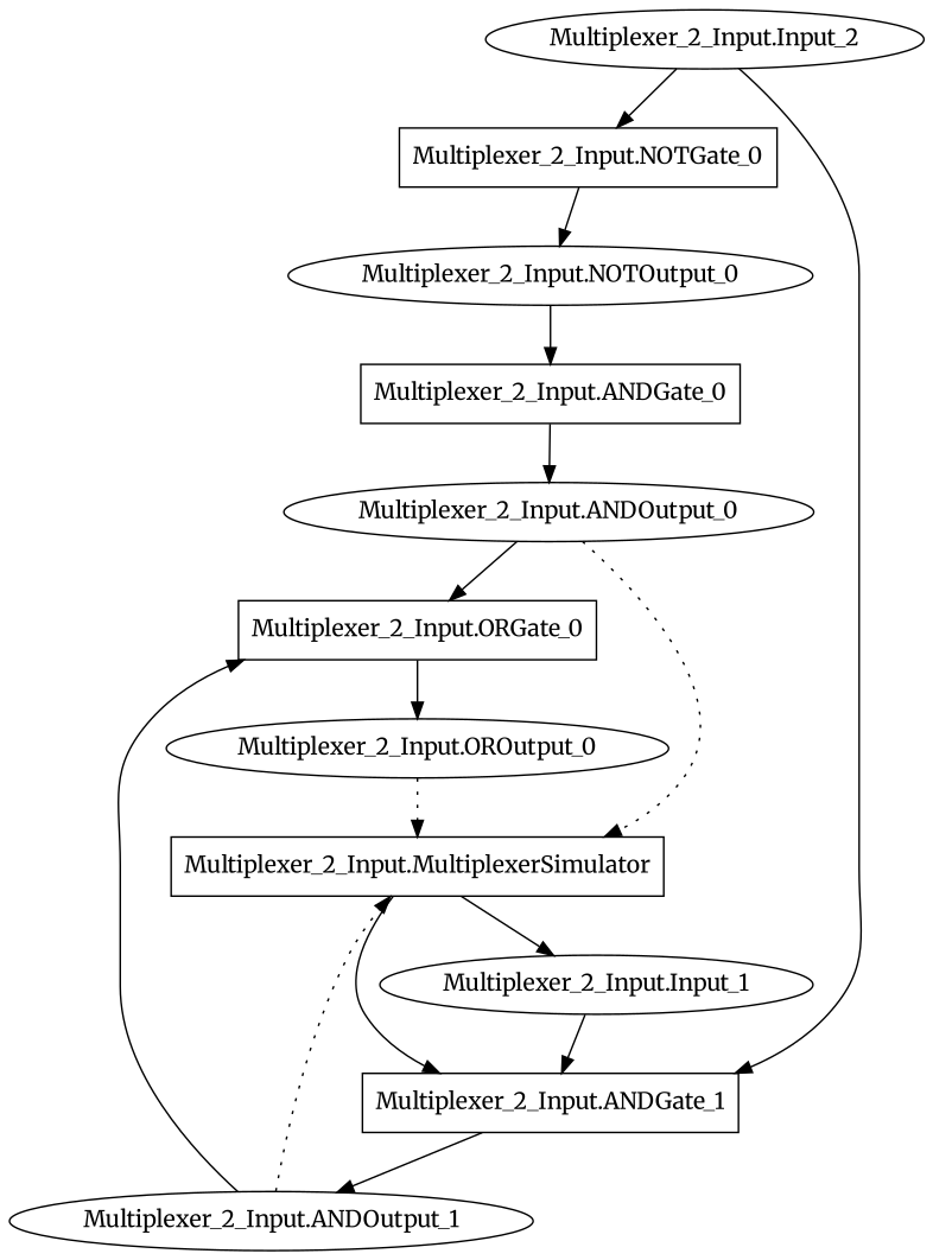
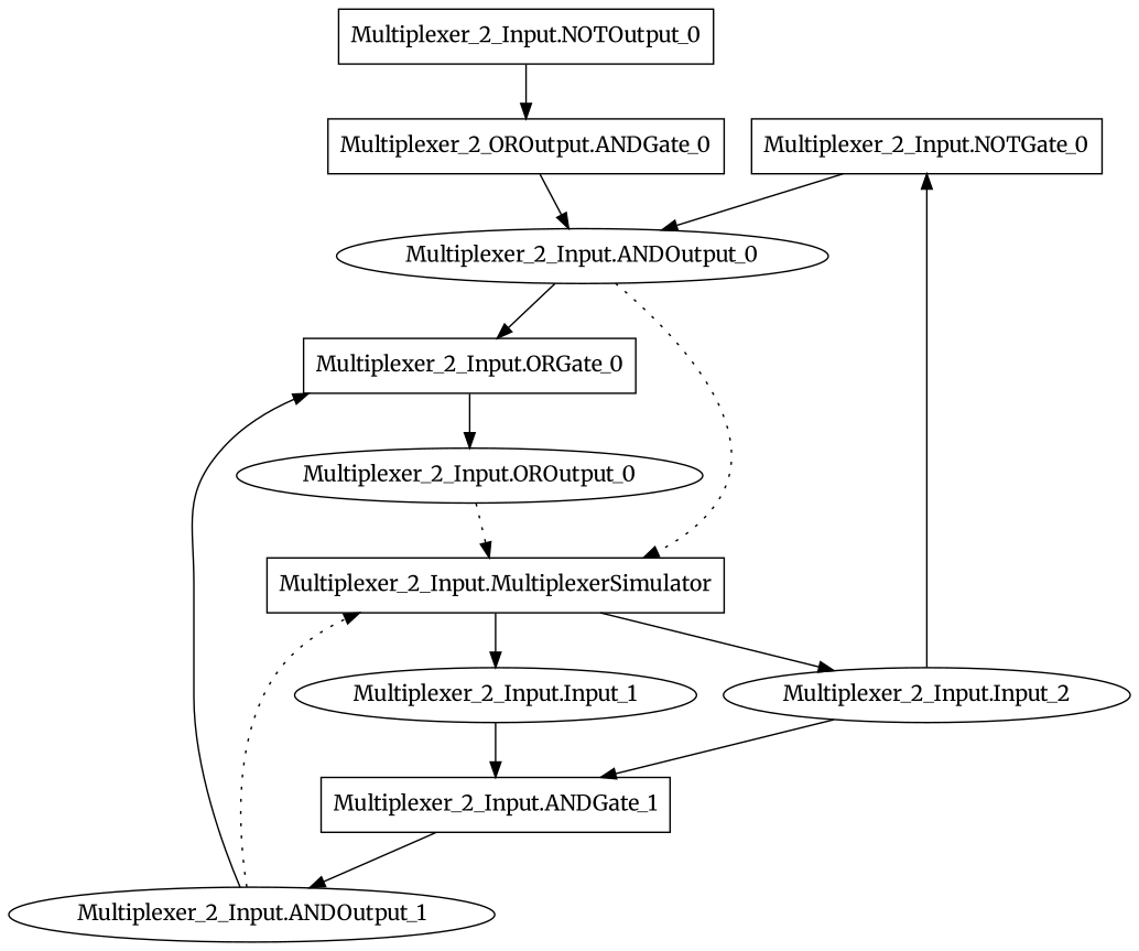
  digraph {
    fontname=Merriweather
    node [fontname=Merriweather shape=oval]
    edge [fontname=Merriweather]
    "Multiplexer_2_Input.NOTGate_0" [shape=box]
    "Multiplexer_2_Input.Input_2"
    "Multiplexer_2_Input.ANDGate_1" [shape=box]
-   "Multiplexer_2_Input.NOTOutput_0"
+   "Multiplexer_2_Input.NOTOutput_0" [shape=box]
    "Multiplexer_2_Input.ANDOutput_1"
-   "Multiplexer_2_Input.ANDGate_0" [shape=box]
+   "Multiplexer_2_Input.ANDGate_0" [shape=box label="Multiplexer_2_OROutput.ANDGate_0"]
    "Multiplexer_2_Input.ANDOutput_0"
    "Multiplexer_2_Input.Input_1"
    "Multiplexer_2_Input.ORGate_0" [shape=box]
    "Multiplexer_2_Input.MultiplexerSimulator" [shape=box]
    "Multiplexer_2_Input.OROutput_0"
-   "Multiplexer_2_Input.NOTGate_0" -> "Multiplexer_2_Input.NOTOutput_0"
+   "Multiplexer_2_Input.NOTGate_0" -> "Multiplexer_2_Input.ANDOutput_0"
    "Multiplexer_2_Input.Input_2" -> "Multiplexer_2_Input.NOTGate_0"
    "Multiplexer_2_Input.Input_2" -> "Multiplexer_2_Input.ANDGate_1"
    "Multiplexer_2_Input.ANDGate_1" -> "Multiplexer_2_Input.ANDOutput_1"
    "Multiplexer_2_Input.NOTOutput_0" -> "Multiplexer_2_Input.ANDGate_0"
    "Multiplexer_2_Input.ANDOutput_1" -> "Multiplexer_2_Input.ORGate_0"
    "Multiplexer_2_Input.ANDOutput_1" -> "Multiplexer_2_Input.MultiplexerSimulator" [style=dotted]
    "Multiplexer_2_Input.ANDGate_0" -> "Multiplexer_2_Input.ANDOutput_0"
    "Multiplexer_2_Input.ANDOutput_0" -> "Multiplexer_2_Input.ORGate_0"
    "Multiplexer_2_Input.ANDOutput_0" -> "Multiplexer_2_Input.MultiplexerSimulator" [style=dotted]
    "Multiplexer_2_Input.Input_1" -> "Multiplexer_2_Input.ANDGate_1"
    "Multiplexer_2_Input.ORGate_0" -> "Multiplexer_2_Input.OROutput_0"
-   "Multiplexer_2_Input.MultiplexerSimulator" -> "Multiplexer_2_Input.ANDGate_1"
+   "Multiplexer_2_Input.MultiplexerSimulator" -> "Multiplexer_2_Input.Input_2"
    "Multiplexer_2_Input.MultiplexerSimulator" -> "Multiplexer_2_Input.Input_1"
    "Multiplexer_2_Input.OROutput_0" -> "Multiplexer_2_Input.MultiplexerSimulator" [style=dotted]
  }
